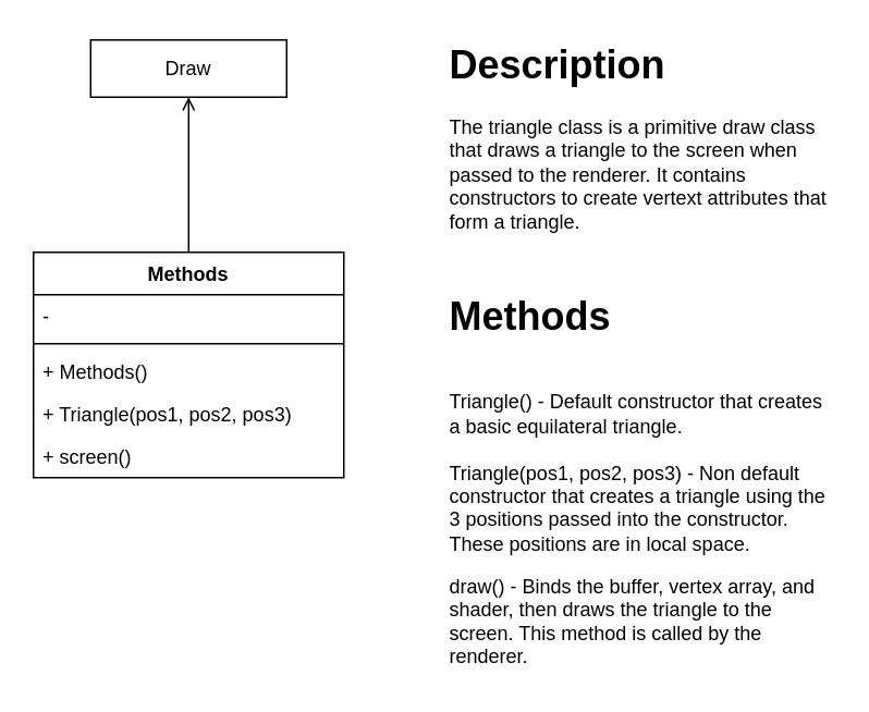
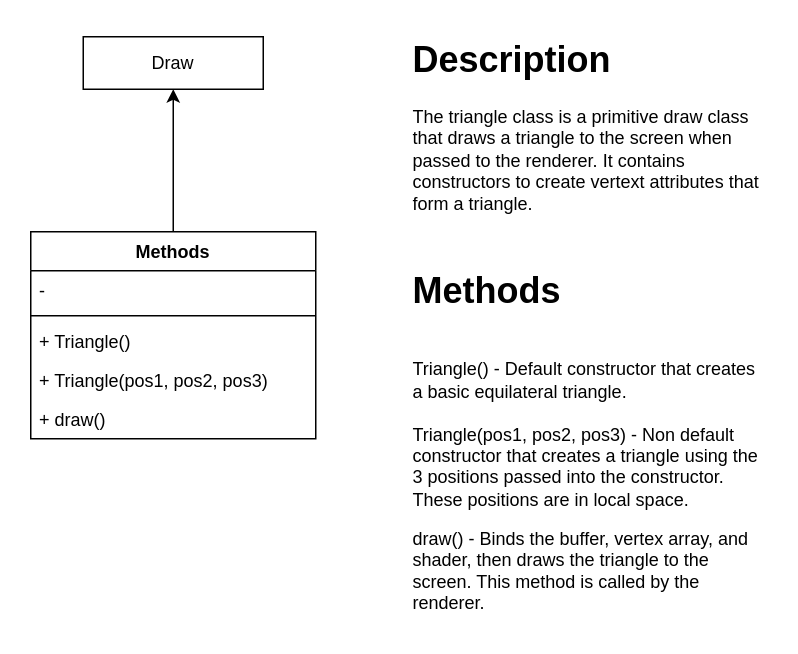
  <mxCell id="0" />
  <mxCell id="1" parent="0" />
- <mxCell id="2" style="edgeStyle=orthogonalEdgeStyle;rounded=0;orthogonalLoop=1;jettySize=auto;html=1;endArrow=open;" edge="1" parent="1" source="3" target="10"><mxGeometry relative="1" as="geometry" /></mxCell>
+ <mxCell id="2" style="edgeStyle=orthogonalEdgeStyle;rounded=0;orthogonalLoop=1;jettySize=auto;html=1;" edge="1" parent="1" source="3" target="10"><mxGeometry relative="1" as="geometry" /></mxCell>
  <mxCell id="3" value="Methods" style="swimlane;fontStyle=1;align=center;verticalAlign=top;childLayout=stackLayout;horizontal=1;startSize=26;horizontalStack=0;resizeParent=1;resizeParentMax=0;resizeLast=0;collapsible=1;marginBottom=0;" vertex="1" parent="1"><mxGeometry x="20" y="154" width="190" height="138" as="geometry" /></mxCell>
  <mxCell id="4" value="-" style="text;strokeColor=none;fillColor=none;align=left;verticalAlign=top;spacingLeft=4;spacingRight=4;overflow=hidden;rotatable=0;points=[[0,0.5],[1,0.5]];portConstraint=eastwest;" vertex="1" parent="3"><mxGeometry y="26" width="190" height="26" as="geometry" /></mxCell>
  <mxCell id="5" value="" style="line;strokeWidth=1;fillColor=none;align=left;verticalAlign=middle;spacingTop=-1;spacingLeft=3;spacingRight=3;rotatable=0;labelPosition=right;points=[];portConstraint=eastwest;" vertex="1" parent="3"><mxGeometry y="52" width="190" height="8" as="geometry" /></mxCell>
- <mxCell id="6" value="+ Methods()" style="text;strokeColor=none;fillColor=none;align=left;verticalAlign=top;spacingLeft=4;spacingRight=4;overflow=hidden;rotatable=0;points=[[0,0.5],[1,0.5]];portConstraint=eastwest;" vertex="1" parent="3"><mxGeometry y="60" width="190" height="26" as="geometry" /></mxCell>
+ <mxCell id="6" value="+ Triangle()" style="text;strokeColor=none;fillColor=none;align=left;verticalAlign=top;spacingLeft=4;spacingRight=4;overflow=hidden;rotatable=0;points=[[0,0.5],[1,0.5]];portConstraint=eastwest;" vertex="1" parent="3"><mxGeometry y="60" width="190" height="26" as="geometry" /></mxCell>
  <mxCell id="7" value="+ Triangle(pos1, pos2, pos3)" style="text;strokeColor=none;fillColor=none;align=left;verticalAlign=top;spacingLeft=4;spacingRight=4;overflow=hidden;rotatable=0;points=[[0,0.5],[1,0.5]];portConstraint=eastwest;" vertex="1" parent="3"><mxGeometry y="86" width="190" height="26" as="geometry" /></mxCell>
- <mxCell id="8" value="+ screen()" style="text;strokeColor=none;fillColor=none;align=left;verticalAlign=top;spacingLeft=4;spacingRight=4;overflow=hidden;rotatable=0;points=[[0,0.5],[1,0.5]];portConstraint=eastwest;" vertex="1" parent="3"><mxGeometry y="112" width="190" height="26" as="geometry" /></mxCell>
+ <mxCell id="8" value="+ draw()" style="text;strokeColor=none;fillColor=none;align=left;verticalAlign=top;spacingLeft=4;spacingRight=4;overflow=hidden;rotatable=0;points=[[0,0.5],[1,0.5]];portConstraint=eastwest;" vertex="1" parent="3"><mxGeometry y="112" width="190" height="26" as="geometry" /></mxCell>
  <mxCell id="9" value="&lt;h1&gt;Description&lt;/h1&gt;&lt;p&gt;The triangle class is a primitive draw class that draws a triangle to the screen when passed to the renderer. It contains constructors to create vertext attributes that form a triangle.&lt;/p&gt;" style="text;html=1;strokeColor=none;fillColor=none;spacing=5;spacingTop=-20;whiteSpace=wrap;overflow=hidden;rounded=0;" vertex="1" parent="1"><mxGeometry x="270" y="20" width="240" height="134" as="geometry" /></mxCell>
  <mxCell id="10" value="Draw" style="rounded=0;whiteSpace=wrap;html=1;" vertex="1" parent="1"><mxGeometry x="55" y="24" width="120" height="35" as="geometry" /></mxCell>
  <mxCell id="11" value="&lt;h1&gt;Methods&lt;/h1&gt;&lt;div&gt;&lt;br&gt;&lt;/div&gt;&lt;div&gt;Triangle() - Default constructor that creates a basic equilateral triangle.&lt;/div&gt;&lt;div&gt;&lt;br&gt;&lt;/div&gt;&lt;div&gt;Triangle(pos1, pos2, pos3) - Non default constructor that creates a triangle using the 3 positions passed into the constructor. These positions are in local space.&lt;/div&gt;&lt;p&gt;draw() - Binds the buffer, vertex array, and shader, then draws the triangle to the screen. This method is called by the renderer.&lt;/p&gt;" style="text;html=1;strokeColor=none;fillColor=none;spacing=5;spacingTop=-20;whiteSpace=wrap;overflow=hidden;rounded=0;" vertex="1" parent="1"><mxGeometry x="270" y="174" width="240" height="240" as="geometry" /></mxCell>
